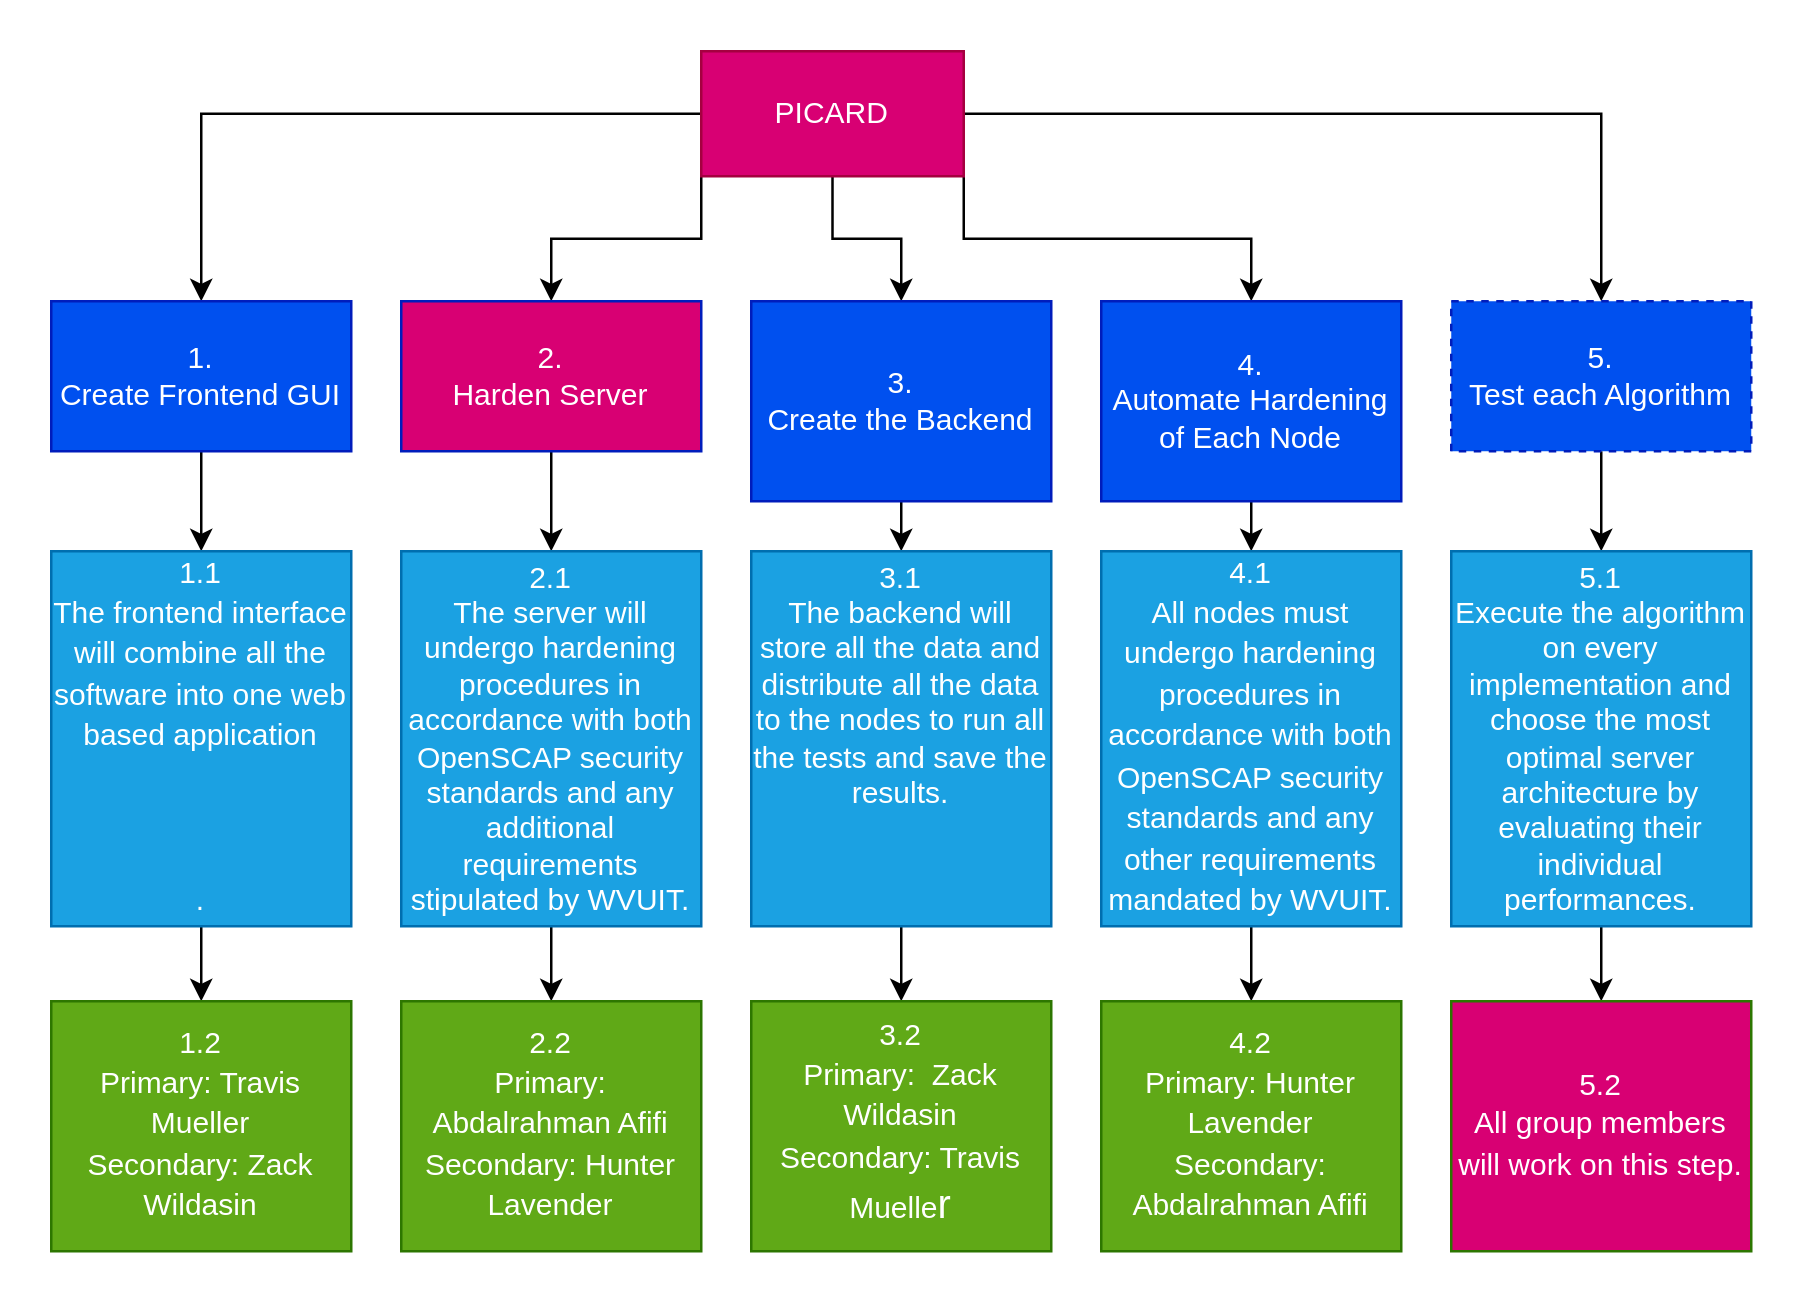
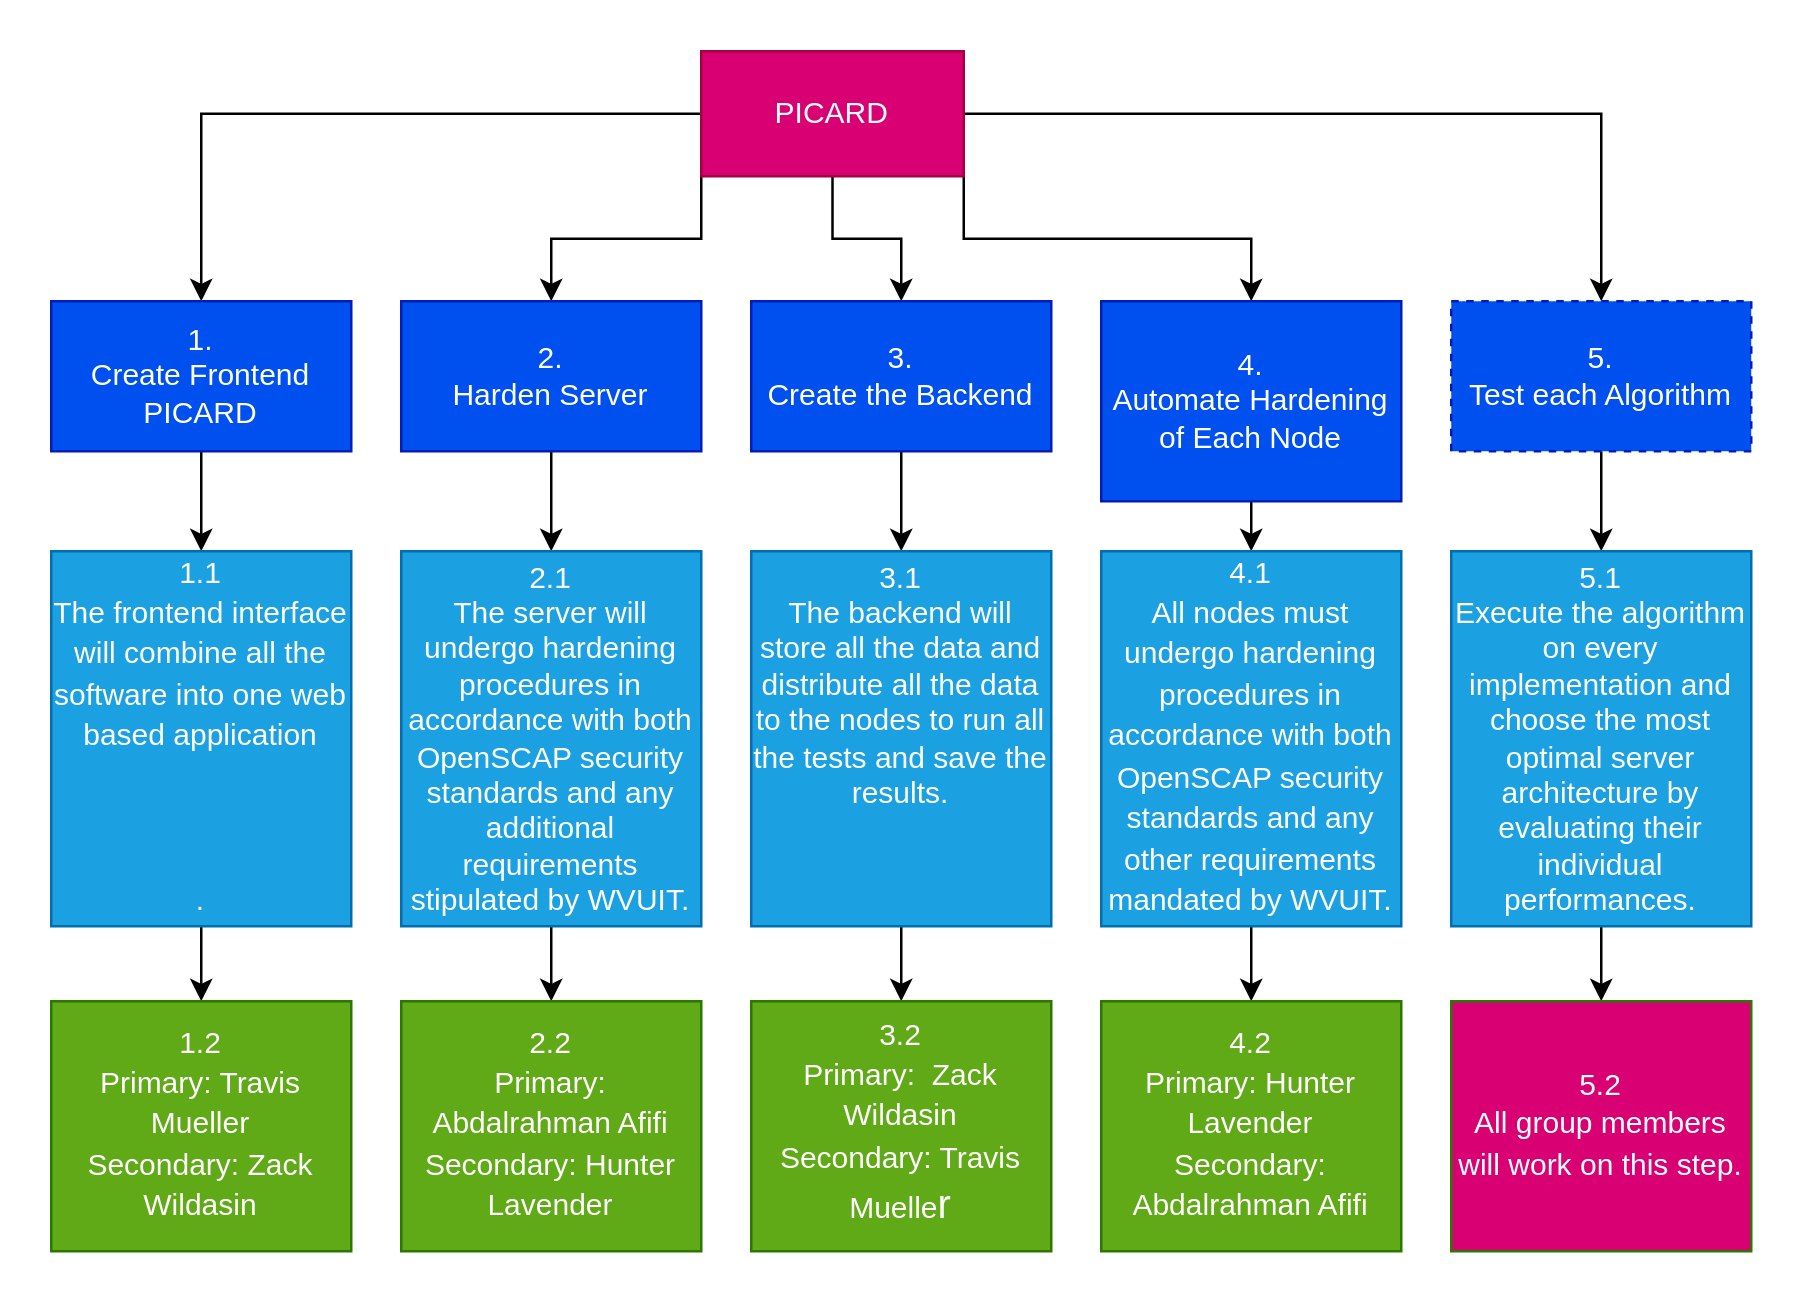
  <mxCell id="0" />
  <mxCell id="1" parent="0" />
  <mxCell id="2" style="edgeStyle=orthogonalEdgeStyle;rounded=0;orthogonalLoop=1;jettySize=auto;html=1;exitX=0;exitY=0.5;exitDx=0;exitDy=0;entryX=0.5;entryY=0;entryDx=0;entryDy=0;" edge="1" parent="1" source="7" target="9"><mxGeometry relative="1" as="geometry" /></mxCell>
  <mxCell id="3" style="edgeStyle=orthogonalEdgeStyle;rounded=0;orthogonalLoop=1;jettySize=auto;html=1;exitX=0;exitY=1;exitDx=0;exitDy=0;entryX=0.5;entryY=0;entryDx=0;entryDy=0;" edge="1" parent="1" source="7" target="13"><mxGeometry relative="1" as="geometry" /></mxCell>
  <mxCell id="4" style="edgeStyle=orthogonalEdgeStyle;rounded=0;orthogonalLoop=1;jettySize=auto;html=1;exitX=0.5;exitY=1;exitDx=0;exitDy=0;entryX=0.5;entryY=0;entryDx=0;entryDy=0;" edge="1" parent="1" source="7" target="11"><mxGeometry relative="1" as="geometry" /></mxCell>
  <mxCell id="5" style="edgeStyle=orthogonalEdgeStyle;rounded=0;orthogonalLoop=1;jettySize=auto;html=1;exitX=1;exitY=1;exitDx=0;exitDy=0;entryX=0.5;entryY=0;entryDx=0;entryDy=0;" edge="1" parent="1" source="7" target="15"><mxGeometry relative="1" as="geometry" /></mxCell>
  <mxCell id="6" style="edgeStyle=orthogonalEdgeStyle;rounded=0;orthogonalLoop=1;jettySize=auto;html=1;exitX=1;exitY=0.5;exitDx=0;exitDy=0;entryX=0.5;entryY=0;entryDx=0;entryDy=0;" edge="1" parent="1" source="7" target="17"><mxGeometry relative="1" as="geometry" /></mxCell>
  <mxCell id="7" value="PICARD" style="rounded=0;whiteSpace=wrap;html=1;fillColor=#d80073;fontColor=#ffffff;strokeColor=#A50040;" vertex="1" parent="1"><mxGeometry x="280" y="20" width="105" height="50" as="geometry" /></mxCell>
  <mxCell id="8" style="edgeStyle=orthogonalEdgeStyle;rounded=0;orthogonalLoop=1;jettySize=auto;html=1;exitX=0.5;exitY=1;exitDx=0;exitDy=0;entryX=0.5;entryY=0;entryDx=0;entryDy=0;" edge="1" parent="1" source="9" target="19"><mxGeometry relative="1" as="geometry" /></mxCell>
- <mxCell id="9" value="&lt;div&gt;1. &lt;br&gt;&lt;/div&gt;&lt;div&gt;Create Frontend GUI&lt;/div&gt;" style="rounded=0;whiteSpace=wrap;html=1;align=center;fillColor=#0050ef;fontColor=#ffffff;strokeColor=#001DBC;" vertex="1" parent="1"><mxGeometry x="20" y="120" width="120" height="60" as="geometry" /></mxCell>
+ <mxCell id="9" value="&lt;div&gt;1. &lt;br&gt;&lt;/div&gt;&lt;div&gt;Create Frontend PICARD&lt;/div&gt;" style="rounded=0;whiteSpace=wrap;html=1;align=center;fillColor=#0050ef;fontColor=#ffffff;strokeColor=#001DBC;" vertex="1" parent="1"><mxGeometry x="20" y="120" width="120" height="60" as="geometry" /></mxCell>
  <mxCell id="10" style="edgeStyle=orthogonalEdgeStyle;rounded=0;orthogonalLoop=1;jettySize=auto;html=1;exitX=0.5;exitY=1;exitDx=0;exitDy=0;entryX=0.5;entryY=0;entryDx=0;entryDy=0;" edge="1" parent="1" source="11" target="23"><mxGeometry relative="1" as="geometry" /></mxCell>
- <mxCell id="11" value="&lt;div&gt;&lt;font color=&quot;#ffffff&quot;&gt;3.&lt;/font&gt;&lt;/div&gt;&lt;div&gt;&lt;font color=&quot;#ffffff&quot;&gt;Create the Backend&lt;/font&gt;&lt;/div&gt;" style="rounded=0;whiteSpace=wrap;html=1;fillColor=#0050ef;fontColor=#ffffff;strokeColor=#001DBC;" vertex="1" parent="1"><mxGeometry x="300" y="120" width="120" height="80" as="geometry" /></mxCell>
+ <mxCell id="11" value="&lt;div&gt;&lt;font color=&quot;#ffffff&quot;&gt;3.&lt;/font&gt;&lt;/div&gt;&lt;div&gt;&lt;font color=&quot;#ffffff&quot;&gt;Create the Backend&lt;/font&gt;&lt;/div&gt;" style="rounded=0;whiteSpace=wrap;html=1;fillColor=#0050ef;fontColor=#ffffff;strokeColor=#001DBC;" vertex="1" parent="1"><mxGeometry x="300" y="120" width="120" height="60" as="geometry" /></mxCell>
  <mxCell id="12" style="edgeStyle=orthogonalEdgeStyle;rounded=0;orthogonalLoop=1;jettySize=auto;html=1;exitX=0.5;exitY=1;exitDx=0;exitDy=0;entryX=0.5;entryY=0;entryDx=0;entryDy=0;" edge="1" parent="1" source="13" target="21"><mxGeometry relative="1" as="geometry" /></mxCell>
- <mxCell id="13" value="&lt;div&gt;2.&lt;/div&gt;&lt;div&gt;Harden Server&lt;/div&gt;" style="rounded=0;whiteSpace=wrap;html=1;fillColor=#d80073;fontColor=#ffffff;strokeColor=#001DBC;" vertex="1" parent="1"><mxGeometry x="160" y="120" width="120" height="60" as="geometry" /></mxCell>
+ <mxCell id="13" value="&lt;div&gt;2.&lt;/div&gt;&lt;div&gt;Harden Server&lt;/div&gt;" style="rounded=0;whiteSpace=wrap;html=1;fillColor=#0050ef;fontColor=#ffffff;strokeColor=#001DBC;" vertex="1" parent="1"><mxGeometry x="160" y="120" width="120" height="60" as="geometry" /></mxCell>
  <mxCell id="14" style="edgeStyle=orthogonalEdgeStyle;rounded=0;orthogonalLoop=1;jettySize=auto;html=1;exitX=0.5;exitY=1;exitDx=0;exitDy=0;entryX=0.5;entryY=0;entryDx=0;entryDy=0;" edge="1" parent="1" source="15" target="25"><mxGeometry relative="1" as="geometry" /></mxCell>
  <mxCell id="15" value="&lt;div&gt;&lt;font color=&quot;#ffffff&quot;&gt;4.&lt;/font&gt;&lt;/div&gt;&lt;div&gt;&lt;font color=&quot;#ffffff&quot;&gt;Automate Hardening of Each Node&lt;/font&gt;&lt;/div&gt;" style="rounded=0;whiteSpace=wrap;html=1;fillColor=#0050ef;fontColor=#ffffff;strokeColor=#001DBC;" vertex="1" parent="1"><mxGeometry x="440" y="120" width="120" height="80" as="geometry" /></mxCell>
  <mxCell id="16" style="edgeStyle=orthogonalEdgeStyle;rounded=0;orthogonalLoop=1;jettySize=auto;html=1;exitX=0.5;exitY=1;exitDx=0;exitDy=0;entryX=0.5;entryY=0;entryDx=0;entryDy=0;" edge="1" parent="1" source="17" target="27"><mxGeometry relative="1" as="geometry" /></mxCell>
  <mxCell id="17" value="&lt;div&gt;5.&lt;/div&gt;&lt;div&gt;Test each Algorithm&lt;/div&gt;" style="rounded=0;whiteSpace=wrap;html=1;fillColor=#0050ef;fontColor=#ffffff;strokeColor=#001DBC;dashed=1;" vertex="1" parent="1"><mxGeometry x="580" y="120" width="120" height="60" as="geometry" /></mxCell>
  <mxCell id="18" style="edgeStyle=orthogonalEdgeStyle;rounded=0;orthogonalLoop=1;jettySize=auto;html=1;exitX=0.5;exitY=1;exitDx=0;exitDy=0;entryX=0.5;entryY=0;entryDx=0;entryDy=0;" edge="1" parent="1" source="19" target="28"><mxGeometry relative="1" as="geometry" /></mxCell>
  <mxCell id="19" value="&lt;div&gt;1.1&lt;p role=&quot;presentation&quot; style=&quot;line-height:1.38;margin-top:0pt;margin-bottom:0pt;&quot; dir=&quot;ltr&quot;&gt;The frontend interface will combine all the software into one web based application&lt;/p&gt;&lt;p role=&quot;presentation&quot; style=&quot;line-height:1.38;margin-top:0pt;margin-bottom:0pt;&quot; dir=&quot;ltr&quot;&gt;&lt;br&gt;&lt;/p&gt;&lt;p role=&quot;presentation&quot; style=&quot;line-height:1.38;margin-top:0pt;margin-bottom:0pt;&quot; dir=&quot;ltr&quot;&gt;&lt;br&gt;&lt;/p&gt;&lt;p role=&quot;presentation&quot; style=&quot;line-height:1.38;margin-top:0pt;margin-bottom:0pt;&quot; dir=&quot;ltr&quot;&gt;&lt;br&gt;&lt;/p&gt;&lt;p role=&quot;presentation&quot; style=&quot;line-height:1.38;margin-top:0pt;margin-bottom:0pt;&quot; dir=&quot;ltr&quot;&gt;.&lt;/p&gt;&lt;/div&gt;" style="rounded=0;whiteSpace=wrap;html=1;fillColor=#1ba1e2;fontColor=#ffffff;strokeColor=#006EAF;" vertex="1" parent="1"><mxGeometry x="20" y="220" width="120" height="150" as="geometry" /></mxCell>
  <mxCell id="20" style="edgeStyle=orthogonalEdgeStyle;rounded=0;orthogonalLoop=1;jettySize=auto;html=1;exitX=0.5;exitY=1;exitDx=0;exitDy=0;entryX=0.5;entryY=0;entryDx=0;entryDy=0;" edge="1" parent="1" source="21" target="29"><mxGeometry relative="1" as="geometry" /></mxCell>
  <mxCell id="21" value="&lt;div&gt;2.1&lt;/div&gt;&lt;div&gt;The server will undergo hardening procedures in accordance with both OpenSCAP security standards and any additional requirements stipulated by WVUIT.&lt;/div&gt;" style="rounded=0;whiteSpace=wrap;html=1;fillColor=#1ba1e2;fontColor=#ffffff;strokeColor=#006EAF;" vertex="1" parent="1"><mxGeometry x="160" y="220" width="120" height="150" as="geometry" /></mxCell>
  <mxCell id="22" style="edgeStyle=orthogonalEdgeStyle;rounded=0;orthogonalLoop=1;jettySize=auto;html=1;exitX=0.5;exitY=1;exitDx=0;exitDy=0;entryX=0.5;entryY=0;entryDx=0;entryDy=0;" edge="1" parent="1" source="23" target="31"><mxGeometry relative="1" as="geometry" /></mxCell>
  <mxCell id="23" value="&lt;div&gt;&lt;font color=&quot;#ffffff&quot;&gt;3.1&lt;/font&gt;&lt;/div&gt;&lt;div&gt;&lt;font color=&quot;#ffffff&quot;&gt;The backend will store all the data and distribute all the data to the nodes to run all the tests and save the results.&lt;/font&gt;&lt;/div&gt;&lt;div&gt;&lt;font color=&quot;#ffffff&quot;&gt;&lt;br&gt;&lt;/font&gt;&lt;/div&gt;&lt;div&gt;&lt;font color=&quot;#ffffff&quot;&gt;&lt;br&gt;&lt;/font&gt;&lt;/div&gt;&lt;div&gt;&lt;font color=&quot;#ffffff&quot;&gt;&lt;br&gt;&lt;/font&gt;&lt;/div&gt;" style="rounded=0;whiteSpace=wrap;html=1;fillColor=#1ba1e2;fontColor=#ffffff;strokeColor=#006EAF;" vertex="1" parent="1"><mxGeometry x="300" y="220" width="120" height="150" as="geometry" /></mxCell>
  <mxCell id="24" style="edgeStyle=orthogonalEdgeStyle;rounded=0;orthogonalLoop=1;jettySize=auto;html=1;exitX=0.5;exitY=1;exitDx=0;exitDy=0;entryX=0.5;entryY=0;entryDx=0;entryDy=0;" edge="1" parent="1" source="25" target="30"><mxGeometry relative="1" as="geometry" /></mxCell>
  <mxCell id="25" value="&lt;div&gt;&lt;font color=&quot;#ffffff&quot;&gt;4.1&lt;/font&gt;&lt;p role=&quot;presentation&quot; style=&quot;line-height:1.38;margin-top:0pt;margin-bottom:0pt;&quot; dir=&quot;ltr&quot;&gt;&lt;font color=&quot;#ffffff&quot;&gt;All nodes must undergo hardening procedures in accordance with both OpenSCAP security standards and any other requirements mandated by WVUIT.&lt;/font&gt;&lt;/p&gt;&lt;/div&gt;" style="rounded=0;whiteSpace=wrap;html=1;fillColor=#1ba1e2;fontColor=#ffffff;strokeColor=#006EAF;" vertex="1" parent="1"><mxGeometry x="440" y="220" width="120" height="150" as="geometry" /></mxCell>
  <mxCell id="26" style="edgeStyle=orthogonalEdgeStyle;rounded=0;orthogonalLoop=1;jettySize=auto;html=1;exitX=0.5;exitY=1;exitDx=0;exitDy=0;entryX=0.5;entryY=0;entryDx=0;entryDy=0;" edge="1" parent="1" source="27" target="32"><mxGeometry relative="1" as="geometry" /></mxCell>
  <mxCell id="27" value="&lt;div&gt;5.1&lt;/div&gt;&lt;div&gt;Execute the algorithm on every implementation and choose the most optimal server architecture by evaluating their individual performances.&lt;/div&gt;" style="rounded=0;whiteSpace=wrap;html=1;fillColor=#1ba1e2;fontColor=#ffffff;strokeColor=#006EAF;" vertex="1" parent="1"><mxGeometry x="580" y="220" width="120" height="150" as="geometry" /></mxCell>
  <mxCell id="28" value="&lt;div&gt;1.2&lt;p role=&quot;presentation&quot; style=&quot;line-height:1.38;margin-top:0pt;margin-bottom:0pt;&quot; dir=&quot;ltr&quot;&gt;Primary: Travis Mueller&lt;font style=&quot;font-size: 12px;&quot;&gt;&lt;span style=&quot;font-family: Arial; background-color: transparent; font-style: normal; font-variant: normal; text-decoration: none; vertical-align: baseline;&quot;&gt;&lt;br&gt;&lt;/span&gt;&lt;/font&gt;&lt;/p&gt;&lt;p role=&quot;presentation&quot; style=&quot;line-height:1.38;margin-top:0pt;margin-bottom:0pt;&quot; dir=&quot;ltr&quot;&gt;&lt;font style=&quot;font-size: 12px;&quot;&gt;&lt;span style=&quot;font-family: Arial; background-color: transparent; font-style: normal; font-variant: normal; text-decoration: none; vertical-align: baseline;&quot;&gt;Secondary: Zack Wildasin&lt;/span&gt;&lt;/font&gt;&lt;/p&gt;&lt;/div&gt;" style="rounded=0;whiteSpace=wrap;html=1;fillColor=#60a917;fontColor=#ffffff;strokeColor=#2D7600;" vertex="1" parent="1"><mxGeometry x="20" y="400" width="120" height="100" as="geometry" /></mxCell>
  <mxCell id="29" value="&lt;div&gt;2.2&lt;p role=&quot;presentation&quot; style=&quot;line-height:1.38;margin-top:0pt;margin-bottom:0pt;&quot; dir=&quot;ltr&quot;&gt;Primary: Abdalrahman Afifi &lt;font style=&quot;font-size: 12px;&quot;&gt;&lt;span style=&quot;font-family: Arial; background-color: transparent; font-weight: 400; font-style: normal; font-variant: normal; text-decoration: none; vertical-align: baseline;&quot;&gt;Secondary: Hunter Lavender&lt;/span&gt;&lt;/font&gt;&lt;/p&gt;&lt;/div&gt;" style="rounded=0;whiteSpace=wrap;html=1;fillColor=#60a917;fontColor=#ffffff;strokeColor=#2D7600;" vertex="1" parent="1"><mxGeometry x="160" y="400" width="120" height="100" as="geometry" /></mxCell>
  <mxCell id="30" value="&lt;div&gt;&lt;font color=&quot;#ffffff&quot;&gt;4.2&lt;/font&gt;&lt;/div&gt;&lt;div&gt;&lt;p role=&quot;presentation&quot; style=&quot;line-height:1.38;margin-top:0pt;margin-bottom:0pt;&quot; dir=&quot;ltr&quot;&gt;&lt;font color=&quot;#ffffff&quot;&gt;Primary: Hunter Lavender&lt;/font&gt;&lt;/p&gt;&lt;p role=&quot;presentation&quot; style=&quot;line-height:1.38;margin-top:0pt;margin-bottom:0pt;&quot; dir=&quot;ltr&quot;&gt;&lt;font style=&quot;font-size: 12px;&quot; color=&quot;#ffffff&quot;&gt;&lt;span style=&quot;font-family: Arial; background-color: transparent; font-weight: 400; font-style: normal; font-variant: normal; text-decoration: none; vertical-align: baseline;&quot;&gt;Secondary: Abdalrahman Afifi&lt;/span&gt;&lt;/font&gt;&lt;/p&gt;&lt;/div&gt;" style="rounded=0;whiteSpace=wrap;html=1;fillColor=#60a917;fontColor=#ffffff;strokeColor=#2D7600;" vertex="1" parent="1"><mxGeometry x="440" y="400" width="120" height="100" as="geometry" /></mxCell>
  <mxCell id="31" value="&lt;div&gt;&lt;font color=&quot;#ffffff&quot;&gt;3.2&lt;/font&gt;&lt;/div&gt;&lt;p role=&quot;presentation&quot; style=&quot;line-height:1.38;margin-top:0pt;margin-bottom:0pt;&quot; dir=&quot;ltr&quot;&gt;&lt;font color=&quot;#ffffff&quot;&gt;Primary:&amp;nbsp; Zack Wildasin&lt;/font&gt;&lt;/p&gt;&lt;p role=&quot;presentation&quot; style=&quot;line-height:1.38;margin-top:0pt;margin-bottom:0pt;&quot; dir=&quot;ltr&quot;&gt;&lt;font style=&quot;font-size: 12px;&quot; color=&quot;#ffffff&quot;&gt;&lt;span style=&quot;font-family: Arial; background-color: transparent; font-weight: 400; font-style: normal; font-variant: normal; text-decoration: none; vertical-align: baseline;&quot;&gt;Secondary: Travis Muelle&lt;/span&gt;&lt;/font&gt;&lt;font color=&quot;#ffffff&quot;&gt;&lt;span style=&quot;font-size: 12pt; font-family: Arial; background-color: transparent; font-weight: 400; font-style: normal; font-variant: normal; text-decoration: none; vertical-align: baseline;&quot;&gt;r&lt;/span&gt;&lt;/font&gt;&lt;/p&gt;" style="rounded=0;whiteSpace=wrap;html=1;fillColor=#60a917;fontColor=#ffffff;strokeColor=#2D7600;" vertex="1" parent="1"><mxGeometry x="300" y="400" width="120" height="100" as="geometry" /></mxCell>
  <mxCell id="32" value="&lt;div&gt;5.2&lt;p role=&quot;presentation&quot; style=&quot;line-height:1.38;margin-top:0pt;margin-bottom:0pt;&quot; dir=&quot;ltr&quot;&gt;All group members will work on this step.&lt;/p&gt;&lt;/div&gt;" style="rounded=0;whiteSpace=wrap;html=1;fillColor=#d80073;fontColor=#ffffff;strokeColor=#2D7600;" vertex="1" parent="1"><mxGeometry x="580" y="400" width="120" height="100" as="geometry" /></mxCell>
